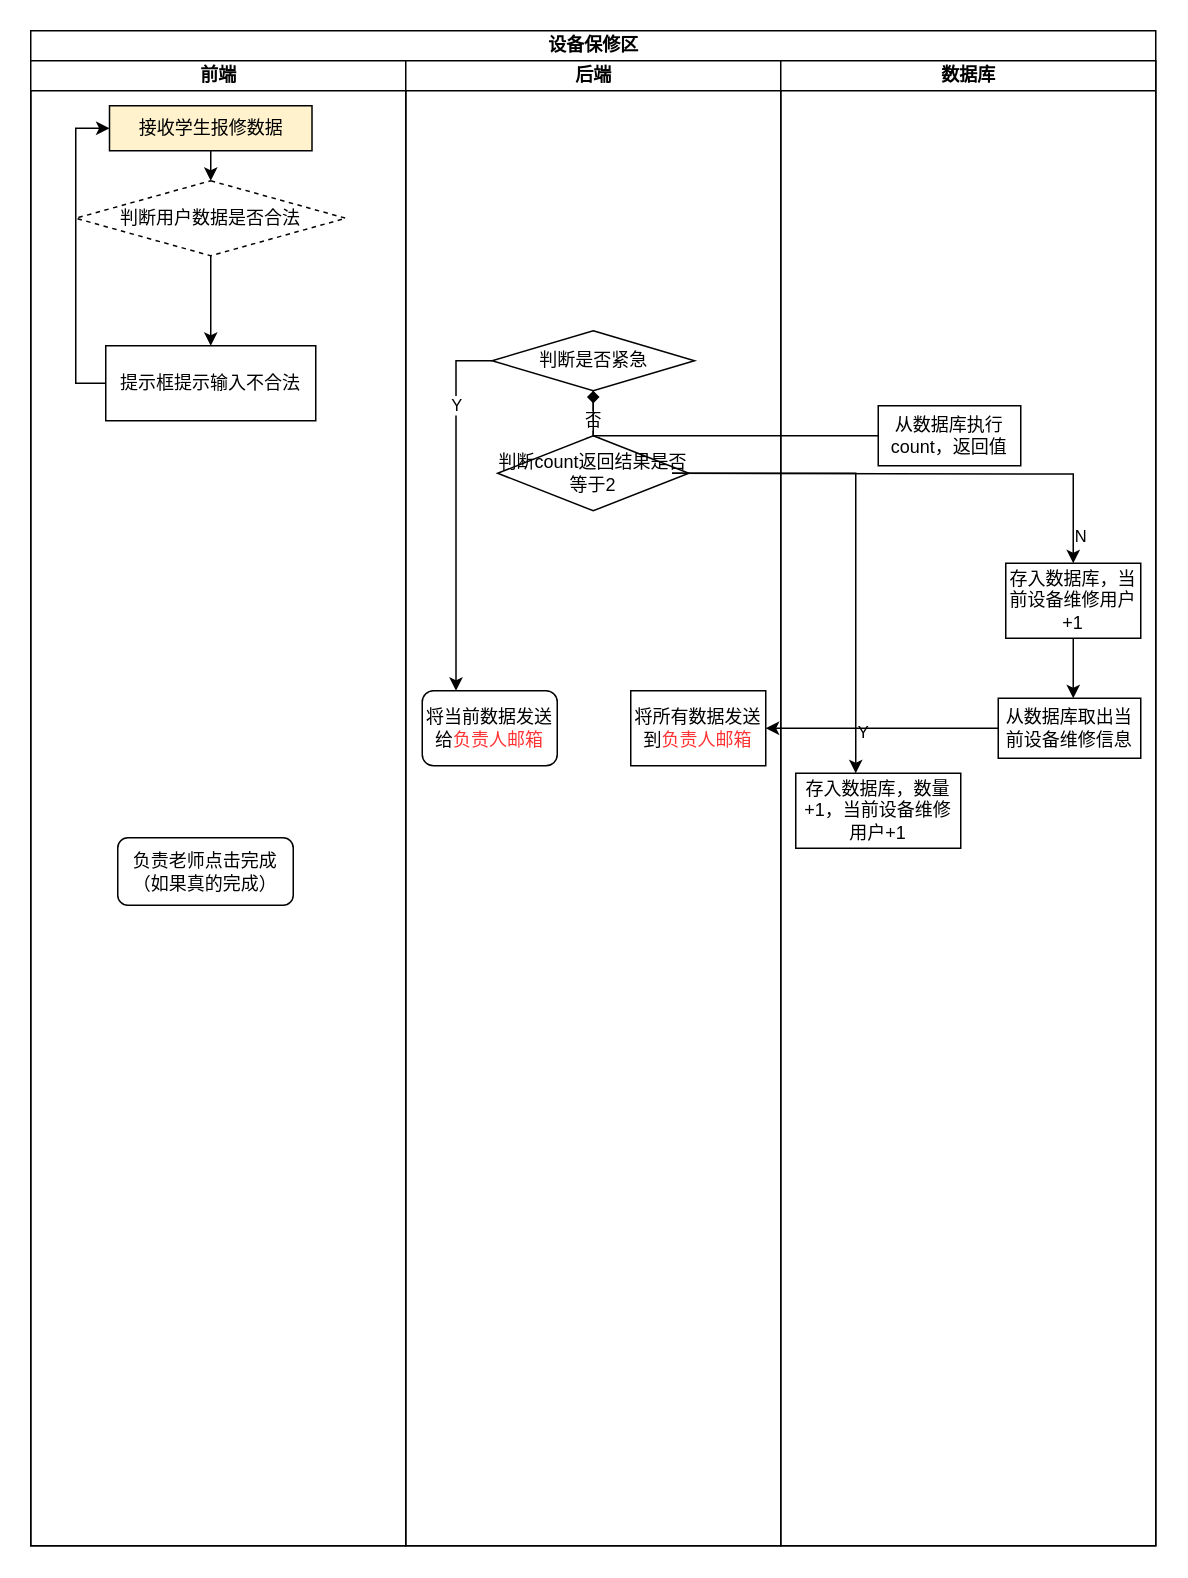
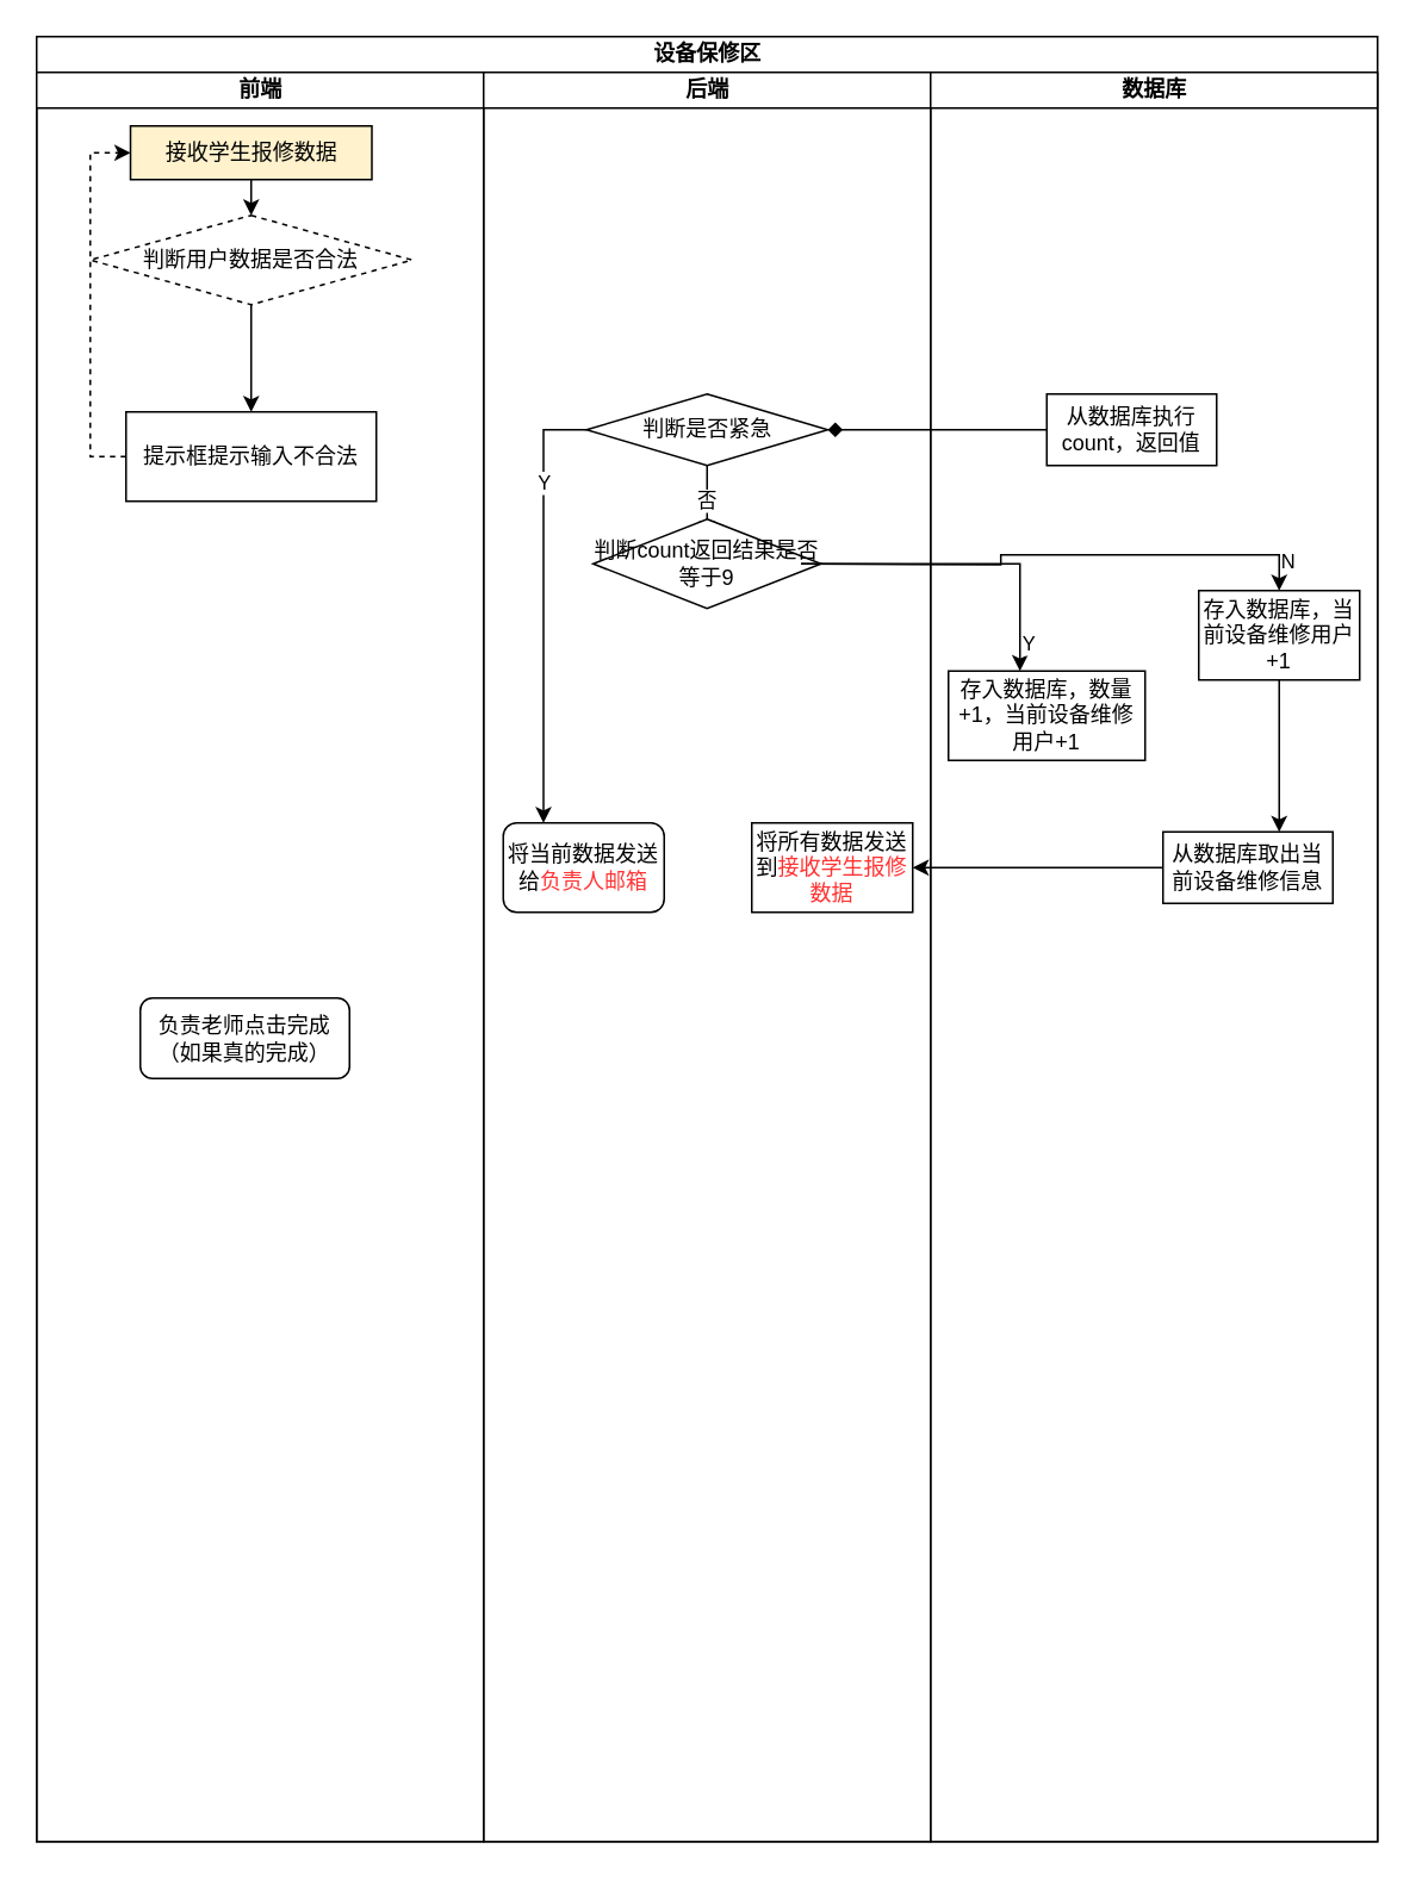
  <mxCell id="0" />
  <mxCell id="1" parent="0" />
  <mxCell id="2" value="设备保修区" style="swimlane;html=1;childLayout=stackLayout;startSize=20;rounded=0;shadow=0;comic=0;labelBackgroundColor=none;strokeWidth=1;fontFamily=Verdana;fontSize=12;align=center;" parent="1" vertex="1"><mxGeometry x="20" y="20" width="750" height="1010" as="geometry" /></mxCell>
  <mxCell id="3" value="前端" style="swimlane;html=1;startSize=20;" parent="2" vertex="1"><mxGeometry y="20" width="250" height="990" as="geometry" /></mxCell>
  <mxCell id="4" style="edgeStyle=orthogonalEdgeStyle;rounded=0;orthogonalLoop=1;jettySize=auto;html=1;exitX=0.5;exitY=1;exitDx=0;exitDy=0;entryX=0.5;entryY=0;entryDx=0;entryDy=0;" parent="3" source="5" target="7" edge="1"><mxGeometry relative="1" as="geometry" /></mxCell>
  <mxCell id="5" value="接收学生报修数据" style="rounded=0;whiteSpace=wrap;html=1;fillColor=#fff2cc;" parent="3" vertex="1"><mxGeometry x="52.5" y="30" width="135" height="30" as="geometry" /></mxCell>
  <mxCell id="6" style="edgeStyle=orthogonalEdgeStyle;rounded=0;orthogonalLoop=1;jettySize=auto;html=1;entryX=0.5;entryY=0;entryDx=0;entryDy=0;" parent="3" source="7" target="9" edge="1"><mxGeometry relative="1" as="geometry" /></mxCell>
  <mxCell id="7" value="判断用户数据是否合法" style="rhombus;whiteSpace=wrap;html=1;dashed=1;" parent="3" vertex="1"><mxGeometry x="30" y="80" width="180" height="50" as="geometry" /></mxCell>
- <mxCell id="8" style="edgeStyle=orthogonalEdgeStyle;rounded=0;orthogonalLoop=1;jettySize=auto;html=1;exitX=0;exitY=0.5;exitDx=0;exitDy=0;entryX=0;entryY=0.5;entryDx=0;entryDy=0;" parent="3" source="9" target="5" edge="1"><mxGeometry relative="1" as="geometry" /></mxCell>
+ <mxCell id="8" style="edgeStyle=orthogonalEdgeStyle;rounded=0;orthogonalLoop=1;jettySize=auto;html=1;exitX=0;exitY=0.5;exitDx=0;exitDy=0;entryX=0;entryY=0.5;entryDx=0;entryDy=0;dashed=1;" parent="3" source="9" target="5" edge="1"><mxGeometry relative="1" as="geometry" /></mxCell>
  <mxCell id="9" value="提示框提示输入不合法" style="rounded=0;whiteSpace=wrap;html=1;" parent="3" vertex="1"><mxGeometry x="50" y="190" width="140" height="50" as="geometry" /></mxCell>
  <mxCell id="10" value="负责老师点击完成（如果真的完成）" style="whiteSpace=wrap;html=1;rounded=1;" parent="3" vertex="1"><mxGeometry x="58" y="518" width="117" height="45" as="geometry" /></mxCell>
  <mxCell id="11" value="后端" style="swimlane;html=1;startSize=20;" parent="2" vertex="1"><mxGeometry x="250" y="20" width="250" height="990" as="geometry" /></mxCell>
  <mxCell id="12" value="否" style="edgeStyle=orthogonalEdgeStyle;rounded=0;orthogonalLoop=1;jettySize=auto;html=1;" parent="11" source="15" edge="1"><mxGeometry relative="1" as="geometry"><mxPoint x="125" y="260" as="targetPoint" /></mxGeometry></mxCell>
  <mxCell id="13" style="edgeStyle=orthogonalEdgeStyle;rounded=0;orthogonalLoop=1;jettySize=auto;html=1;exitX=0;exitY=0.5;exitDx=0;exitDy=0;entryX=0.25;entryY=0;entryDx=0;entryDy=0;" parent="11" source="15" target="17" edge="1"><mxGeometry relative="1" as="geometry" /></mxCell>
  <mxCell id="14" value="Y" style="edgeLabel;html=1;align=center;verticalAlign=middle;resizable=0;points=[];" parent="13" vertex="1" connectable="0"><mxGeometry x="-0.568" relative="1" as="geometry"><mxPoint as="offset" /></mxGeometry></mxCell>
  <mxCell id="15" value="判断是否紧急" style="rhombus;whiteSpace=wrap;html=1;" parent="11" vertex="1"><mxGeometry x="57.5" y="180" width="135" height="40" as="geometry" /></mxCell>
- <mxCell id="16" value="将所有数据发送到&lt;font color=&quot;#ff3333&quot;&gt;负责人邮箱&lt;/font&gt;" style="rounded=0;whiteSpace=wrap;html=1;" parent="11" vertex="1"><mxGeometry x="150" y="420" width="90" height="50" as="geometry" /></mxCell>
+ <mxCell id="16" value="将所有数据发送到&lt;font color=&quot;#ff3333&quot;&gt;接收学生报修数据&lt;/font&gt;" style="rounded=0;whiteSpace=wrap;html=1;" parent="11" vertex="1"><mxGeometry x="150" y="420" width="90" height="50" as="geometry" /></mxCell>
  <mxCell id="17" value="将当前数据发送给&lt;span style=&quot;color: rgb(255 , 51 , 51)&quot;&gt;负责人邮箱&lt;/span&gt;" style="whiteSpace=wrap;html=1;rounded=1;" parent="11" vertex="1"><mxGeometry x="11" y="420" width="90" height="50" as="geometry" /></mxCell>
- <mxCell id="18" value="&lt;span&gt;判断count返回结果是否等于2&lt;/span&gt;" style="rhombus;whiteSpace=wrap;html=1;" parent="11" vertex="1"><mxGeometry x="61.25" y="250" width="127.5" height="50" as="geometry" /></mxCell>
+ <mxCell id="18" value="&lt;span&gt;判断count返回结果是否等于9&lt;/span&gt;" style="rhombus;whiteSpace=wrap;html=1;" parent="11" vertex="1"><mxGeometry x="61.25" y="250" width="127.5" height="50" as="geometry" /></mxCell>
  <mxCell id="19" value="数据库" style="swimlane;html=1;startSize=20;" parent="2" vertex="1"><mxGeometry x="500" y="20" width="250" height="990" as="geometry" /></mxCell>
- <mxCell id="20" value="存入数据库，数量+1，当前设备维修用户+1" style="rounded=0;whiteSpace=wrap;html=1;" parent="19" vertex="1"><mxGeometry x="10" y="475" width="110" height="50" as="geometry" /></mxCell>
- <mxCell id="21" value="存入数据库，当前设备维修用户+1" style="rounded=0;whiteSpace=wrap;html=1;" parent="19" vertex="1"><mxGeometry x="150" y="335" width="90" height="50" as="geometry" /></mxCell>
- <mxCell id="22" value="从数据库执行count，返回值" style="rounded=0;whiteSpace=wrap;html=1;" parent="19" vertex="1"><mxGeometry x="65" y="230" width="95" height="40" as="geometry" /></mxCell>
- <mxCell id="23" value="从数据库取出当前设备维修信息" style="rounded=0;whiteSpace=wrap;html=1;" parent="19" vertex="1"><mxGeometry x="145" y="425" width="95" height="40" as="geometry" /></mxCell>
+ <mxCell id="20" value="存入数据库，数量+1，当前设备维修用户+1" style="rounded=0;whiteSpace=wrap;html=1;" parent="19" vertex="1"><mxGeometry x="10" y="335" width="110" height="50" as="geometry" /></mxCell>
+ <mxCell id="21" value="存入数据库，当前设备维修用户+1" style="rounded=0;whiteSpace=wrap;html=1;" parent="19" vertex="1"><mxGeometry x="150" y="290" width="90" height="50" as="geometry" /></mxCell>
+ <mxCell id="22" value="从数据库执行count，返回值" style="rounded=0;whiteSpace=wrap;html=1;" parent="19" vertex="1"><mxGeometry x="65" y="180" width="95" height="40" as="geometry" /></mxCell>
+ <mxCell id="23" value="从数据库取出当前设备维修信息" style="rounded=0;whiteSpace=wrap;html=1;" parent="19" vertex="1"><mxGeometry x="130" y="425" width="95" height="40" as="geometry" /></mxCell>
  <mxCell id="24" style="edgeStyle=orthogonalEdgeStyle;rounded=0;orthogonalLoop=1;jettySize=auto;html=1;exitX=1;exitY=0.5;exitDx=0;exitDy=0;" parent="2" target="20" edge="1"><mxGeometry relative="1" as="geometry"><mxPoint x="427.5" y="295" as="sourcePoint" /><Array as="points"><mxPoint x="550" y="295" /></Array></mxGeometry></mxCell>
  <mxCell id="25" value="Y" style="edgeLabel;html=1;align=center;verticalAlign=middle;resizable=0;points=[];" parent="24" vertex="1" connectable="0"><mxGeometry x="0.827" y="4" relative="1" as="geometry"><mxPoint as="offset" /></mxGeometry></mxCell>
  <mxCell id="26" style="edgeStyle=orthogonalEdgeStyle;rounded=0;orthogonalLoop=1;jettySize=auto;html=1;exitX=1;exitY=0.5;exitDx=0;exitDy=0;entryX=0.5;entryY=0;entryDx=0;entryDy=0;" parent="2" target="21" edge="1"><mxGeometry relative="1" as="geometry"><mxPoint x="427.5" y="295" as="sourcePoint" /></mxGeometry></mxCell>
  <mxCell id="27" value="N" style="edgeLabel;html=1;align=center;verticalAlign=middle;resizable=0;points=[];" parent="26" vertex="1" connectable="0"><mxGeometry x="0.89" y="4" relative="1" as="geometry"><mxPoint as="offset" /></mxGeometry></mxCell>
  <mxCell id="28" style="edgeStyle=orthogonalEdgeStyle;rounded=0;orthogonalLoop=1;jettySize=auto;html=1;exitX=0.5;exitY=1;exitDx=0;exitDy=0;" parent="2" source="21" edge="1"><mxGeometry relative="1" as="geometry"><mxPoint x="695" y="445" as="targetPoint" /></mxGeometry></mxCell>
  <mxCell id="29" style="edgeStyle=orthogonalEdgeStyle;rounded=0;orthogonalLoop=1;jettySize=auto;html=1;exitX=0;exitY=0.5;exitDx=0;exitDy=0;endArrow=diamond;" parent="2" source="22" target="15" edge="1"><mxGeometry relative="1" as="geometry" /></mxCell>
  <mxCell id="30" style="edgeStyle=orthogonalEdgeStyle;rounded=0;orthogonalLoop=1;jettySize=auto;html=1;exitX=0;exitY=0.5;exitDx=0;exitDy=0;entryX=1;entryY=0.5;entryDx=0;entryDy=0;fontColor=#FF3333;" parent="2" source="23" target="16" edge="1"><mxGeometry relative="1" as="geometry" /></mxCell>
